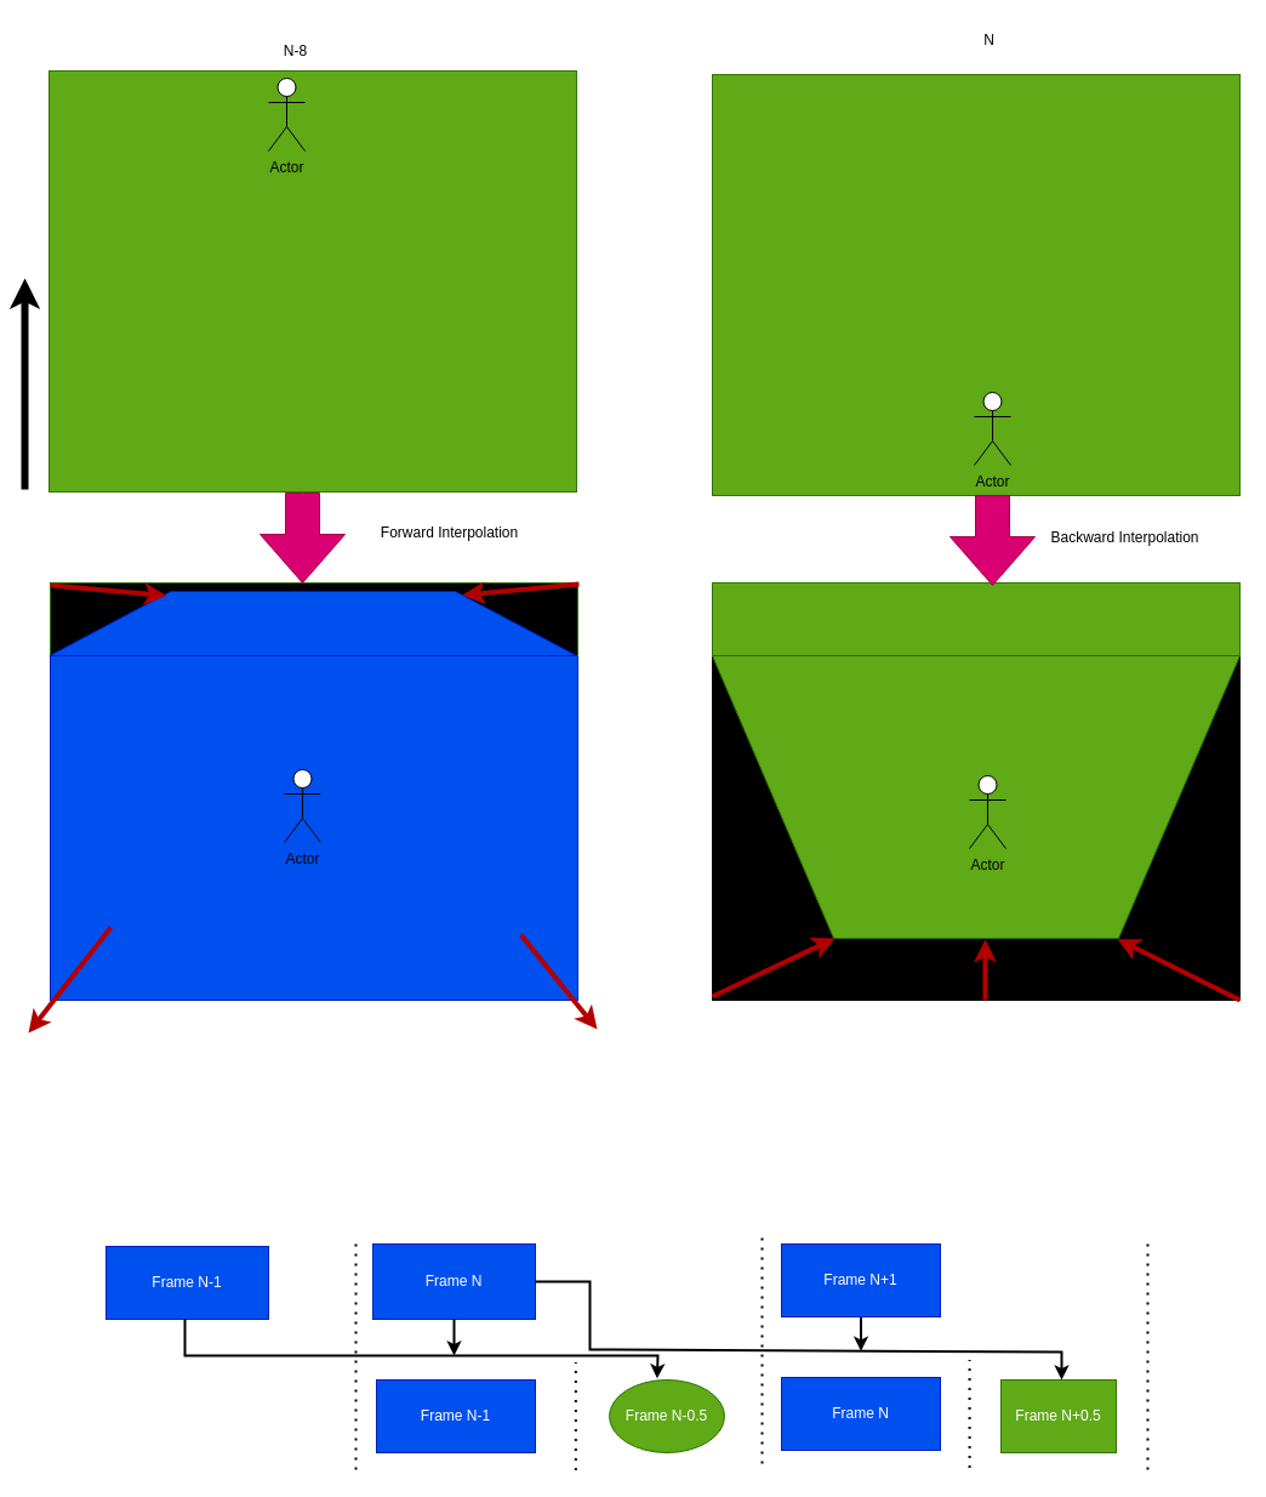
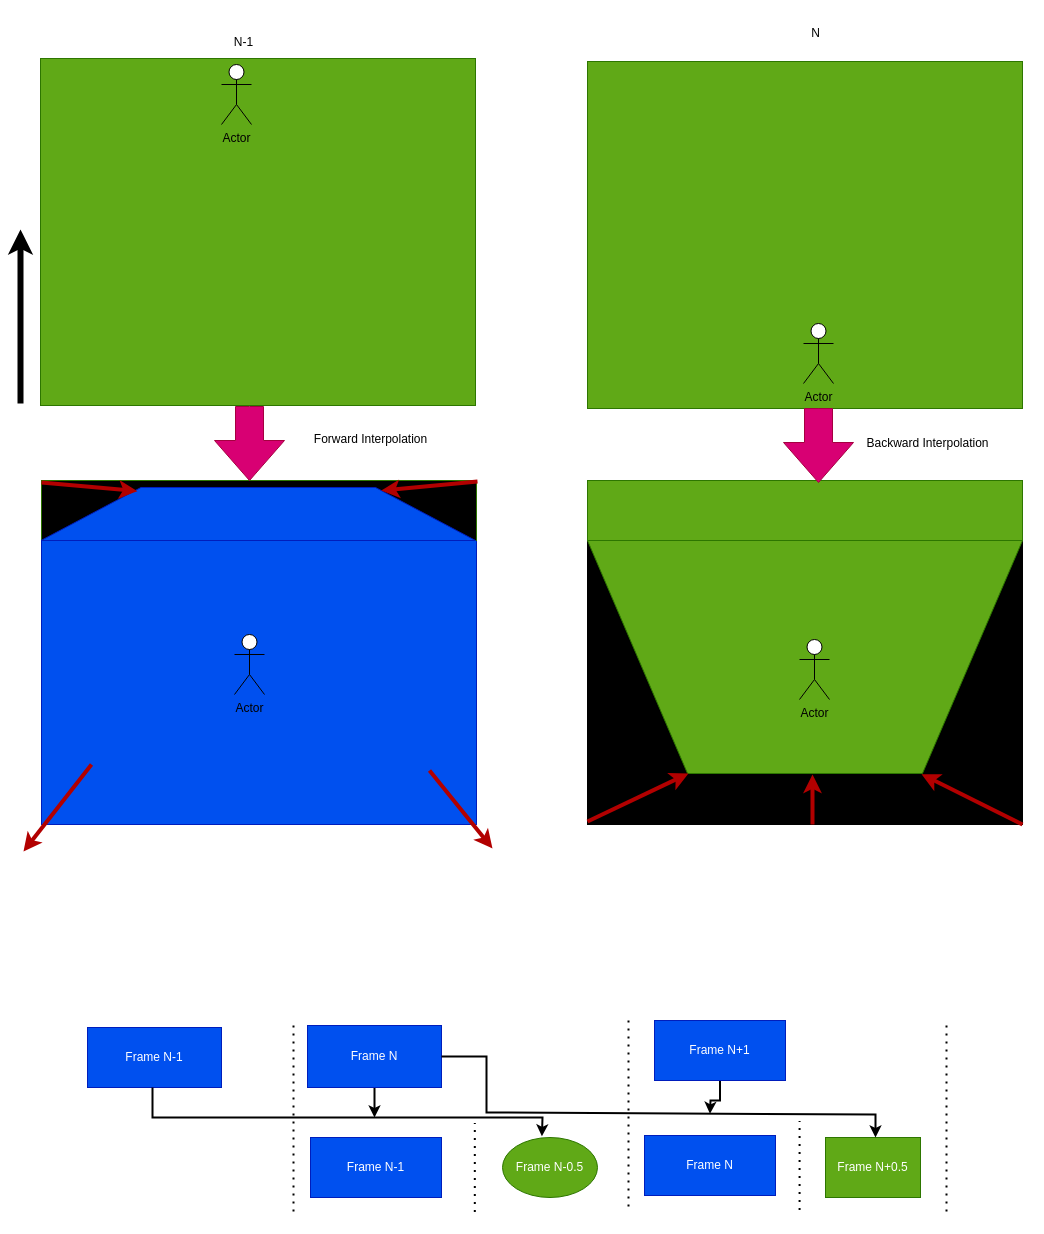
  <mxCell id="0" />
  <mxCell id="1" parent="0" />
  <mxCell id="2" value="" style="rounded=0;whiteSpace=wrap;html=1;fillColor=#000000;" vertex="1" parent="1"><mxGeometry x="587" y="540" width="435" height="284" as="geometry" /></mxCell>
  <mxCell id="3" value="" style="verticalLabelPosition=middle;verticalAlign=middle;html=1;shape=trapezoid;perimeter=trapezoidPerimeter;whiteSpace=wrap;size=0.23;arcSize=10;flipV=1;labelPosition=center;align=center;fillColor=#60a917;fontColor=#ffffff;strokeColor=#2D7600;" vertex="1" parent="1"><mxGeometry x="587" y="540" width="435" height="233" as="geometry" /></mxCell>
  <mxCell id="4" value="" style="rounded=0;whiteSpace=wrap;html=1;fillColor=#60a917;fontColor=#ffffff;strokeColor=#2D7600;" vertex="1" parent="1"><mxGeometry x="587" y="480" width="435" height="60" as="geometry" /></mxCell>
  <mxCell id="5" value="" style="endArrow=classic;html=1;rounded=1;fillColor=#e51400;strokeColor=#B20000;entryX=0.232;entryY=0;entryDx=0;entryDy=0;entryPerimeter=0;curved=0;strokeWidth=4;" edge="1" parent="1" target="3"><mxGeometry width="50" height="50" relative="1" as="geometry"><mxPoint x="587" y="821" as="sourcePoint" /><mxPoint x="637" y="771" as="targetPoint" /></mxGeometry></mxCell>
  <mxCell id="6" value="" style="endArrow=classic;html=1;rounded=1;fillColor=#e51400;strokeColor=#B20000;entryX=0.768;entryY=-0.003;entryDx=0;entryDy=0;entryPerimeter=0;curved=0;strokeWidth=4;" edge="1" parent="1" target="3"><mxGeometry width="50" height="50" relative="1" as="geometry"><mxPoint x="1022" y="824" as="sourcePoint" /><mxPoint x="1123" y="776" as="targetPoint" /></mxGeometry></mxCell>
  <mxCell id="7" value="" style="endArrow=classic;html=1;rounded=1;fillColor=#e51400;strokeColor=#B20000;curved=0;strokeWidth=4;" edge="1" parent="1"><mxGeometry width="50" height="50" relative="1" as="geometry"><mxPoint x="812" y="824" as="sourcePoint" /><mxPoint x="812" y="774" as="targetPoint" /></mxGeometry></mxCell>
  <mxCell id="8" value="" style="rounded=0;whiteSpace=wrap;html=1;fillColor=#0050ef;fontColor=#ffffff;strokeColor=#001DBC;" vertex="1" parent="1"><mxGeometry x="41" y="540" width="435" height="284" as="geometry" /></mxCell>
  <mxCell id="9" value="" style="rounded=0;whiteSpace=wrap;html=1;fillColor=#000000;fontColor=#ffffff;strokeColor=#2D7600;" vertex="1" parent="1"><mxGeometry x="41" y="480" width="435" height="60" as="geometry" /></mxCell>
  <mxCell id="10" value="" style="verticalLabelPosition=middle;verticalAlign=middle;html=1;shape=trapezoid;perimeter=trapezoidPerimeter;whiteSpace=wrap;size=0.23;arcSize=10;flipV=1;labelPosition=center;align=center;rotation=-180;fillColor=#0050ef;fontColor=#ffffff;strokeColor=#001DBC;" vertex="1" parent="1"><mxGeometry x="40.5" y="487" width="434.5" height="53" as="geometry" /></mxCell>
  <mxCell id="11" value="" style="endArrow=classic;html=1;rounded=1;fillColor=#e51400;strokeColor=#B20000;curved=0;strokeWidth=4;entryX=0.778;entryY=0.069;entryDx=0;entryDy=0;entryPerimeter=0;" edge="1" parent="1" target="10"><mxGeometry width="50" height="50" relative="1" as="geometry"><mxPoint x="41" y="482" as="sourcePoint" /><mxPoint x="41" y="432" as="targetPoint" /></mxGeometry></mxCell>
  <mxCell id="12" value="" style="endArrow=classic;html=1;rounded=1;fillColor=#e51400;strokeColor=#B20000;curved=0;strokeWidth=4;entryX=0.217;entryY=0.059;entryDx=0;entryDy=0;entryPerimeter=0;" edge="1" parent="1" target="10"><mxGeometry width="50" height="50" relative="1" as="geometry"><mxPoint x="477" y="481" as="sourcePoint" /><mxPoint x="430" y="511" as="targetPoint" /></mxGeometry></mxCell>
  <mxCell id="13" value="" style="endArrow=classic;html=1;rounded=1;fillColor=#e51400;strokeColor=#B20000;curved=0;strokeWidth=4;" edge="1" parent="1"><mxGeometry width="50" height="50" relative="1" as="geometry"><mxPoint x="91" y="764" as="sourcePoint" /><mxPoint x="23" y="851" as="targetPoint" /></mxGeometry></mxCell>
  <mxCell id="14" value="" style="endArrow=classic;html=1;rounded=1;fillColor=#e51400;strokeColor=#B20000;curved=0;strokeWidth=4;" edge="1" parent="1"><mxGeometry width="50" height="50" relative="1" as="geometry"><mxPoint x="429" y="770" as="sourcePoint" /><mxPoint x="492" y="848" as="targetPoint" /></mxGeometry></mxCell>
  <mxCell id="15" value="Actor" style="shape=umlActor;verticalLabelPosition=bottom;verticalAlign=top;html=1;outlineConnect=0;" vertex="1" parent="1"><mxGeometry x="799" y="639" width="30" height="60" as="geometry" /></mxCell>
  <mxCell id="16" value="Actor" style="shape=umlActor;verticalLabelPosition=bottom;verticalAlign=top;html=1;outlineConnect=0;" vertex="1" parent="1"><mxGeometry x="234" y="634" width="30" height="60" as="geometry" /></mxCell>
  <mxCell id="17" value="" style="rounded=0;whiteSpace=wrap;html=1;fillColor=#60a917;fontColor=#ffffff;strokeColor=#2D7600;" vertex="1" parent="1"><mxGeometry x="587" y="61" width="435" height="347" as="geometry" /></mxCell>
  <mxCell id="18" value="Actor" style="shape=umlActor;verticalLabelPosition=bottom;verticalAlign=top;html=1;outlineConnect=0;" vertex="1" parent="1"><mxGeometry x="803" y="323" width="30" height="60" as="geometry" /></mxCell>
  <mxCell id="19" value="" style="endArrow=classic;html=1;rounded=0;strokeWidth=6;" edge="1" parent="1"><mxGeometry width="50" height="50" relative="1" as="geometry"><mxPoint x="20" y="403" as="sourcePoint" /><mxPoint x="20" y="229" as="targetPoint" /></mxGeometry></mxCell>
  <mxCell id="20" value="" style="rounded=0;whiteSpace=wrap;html=1;fillColor=#60a917;fontColor=#ffffff;strokeColor=#2D7600;" vertex="1" parent="1"><mxGeometry x="40" y="58" width="435" height="347" as="geometry" /></mxCell>
  <mxCell id="21" value="Actor" style="shape=umlActor;verticalLabelPosition=bottom;verticalAlign=top;html=1;outlineConnect=0;" vertex="1" parent="1"><mxGeometry x="221" y="64" width="30" height="60" as="geometry" /></mxCell>
- <mxCell id="22" value="N-8" style="text;html=1;align=center;verticalAlign=middle;resizable=0;points=[];autosize=1;strokeColor=none;fillColor=none;" vertex="1" parent="1"><mxGeometry x="224.5" y="29" width="37" height="26" as="geometry" /></mxCell>
+ <mxCell id="22" value="N-1" style="text;html=1;align=center;verticalAlign=middle;resizable=0;points=[];autosize=1;strokeColor=none;fillColor=none;" vertex="1" parent="1"><mxGeometry x="224.5" y="29" width="37" height="26" as="geometry" /></mxCell>
  <mxCell id="23" value="N" style="text;html=1;align=center;verticalAlign=middle;resizable=0;points=[];autosize=1;strokeColor=none;fillColor=none;" vertex="1" parent="1"><mxGeometry x="801" y="20" width="27" height="26" as="geometry" /></mxCell>
  <mxCell id="24" value="" style="html=1;shadow=0;dashed=0;align=center;verticalAlign=middle;shape=mxgraph.arrows2.arrow;dy=0.6;dx=40;direction=south;notch=0;fillColor=#d80073;fontColor=#ffffff;strokeColor=#A50040;" vertex="1" parent="1"><mxGeometry x="214" y="406" width="70" height="74" as="geometry" /></mxCell>
  <mxCell id="25" value="" style="html=1;shadow=0;dashed=0;align=center;verticalAlign=middle;shape=mxgraph.arrows2.arrow;dy=0.6;dx=40;direction=south;notch=0;fillColor=#d80073;fontColor=#ffffff;strokeColor=#A50040;" vertex="1" parent="1"><mxGeometry x="783" y="408" width="70" height="74" as="geometry" /></mxCell>
  <mxCell id="26" value="Forward Interpolation" style="text;html=1;align=center;verticalAlign=middle;resizable=0;points=[];autosize=1;strokeColor=none;fillColor=none;" vertex="1" parent="1"><mxGeometry x="304" y="426" width="131" height="26" as="geometry" /></mxCell>
  <mxCell id="27" value="Backward Interpolation" style="text;html=1;align=center;verticalAlign=middle;resizable=0;points=[];autosize=1;strokeColor=none;fillColor=none;" vertex="1" parent="1"><mxGeometry x="857" y="430" width="140" height="26" as="geometry" /></mxCell>
  <mxCell id="28" style="edgeStyle=orthogonalEdgeStyle;rounded=0;orthogonalLoop=1;jettySize=auto;html=1;strokeWidth=2;" edge="1" parent="1" source="29"><mxGeometry relative="1" as="geometry"><mxPoint x="374" y="1117" as="targetPoint" /></mxGeometry></mxCell>
  <mxCell id="29" value="Frame N" style="rounded=0;whiteSpace=wrap;html=1;fillColor=#0050ef;fontColor=#ffffff;strokeColor=#001DBC;" vertex="1" parent="1"><mxGeometry x="307" y="1025" width="134" height="62" as="geometry" /></mxCell>
  <mxCell id="30" style="edgeStyle=orthogonalEdgeStyle;rounded=0;orthogonalLoop=1;jettySize=auto;html=1;strokeWidth=2;" edge="1" parent="1" source="31"><mxGeometry relative="1" as="geometry"><mxPoint x="709.5" y="1113.299" as="targetPoint" /></mxGeometry></mxCell>
- <mxCell id="31" value="Frame N+1" style="rounded=0;whiteSpace=wrap;html=1;fillColor=#0050ef;fontColor=#ffffff;strokeColor=#001DBC;" vertex="1" parent="1"><mxGeometry x="644" y="1025" width="131" height="60" as="geometry" /></mxCell>
+ <mxCell id="31" value="Frame N+1" style="rounded=0;whiteSpace=wrap;html=1;fillColor=#0050ef;fontColor=#ffffff;strokeColor=#001DBC;" vertex="1" parent="1"><mxGeometry x="654" y="1020" width="131" height="60" as="geometry" /></mxCell>
  <mxCell id="32" value="Frame N-1" style="rounded=0;whiteSpace=wrap;html=1;fillColor=#0050ef;fontColor=#ffffff;strokeColor=#001DBC;" vertex="1" parent="1"><mxGeometry x="310" y="1137" width="131" height="60" as="geometry" /></mxCell>
  <mxCell id="33" value="Frame N-0.5" style="ellipse;whiteSpace=wrap;html=1;fillColor=#60a917;fontColor=#ffffff;strokeColor=#2D7600;" vertex="1" parent="1"><mxGeometry x="502" y="1137" width="95" height="60" as="geometry" /></mxCell>
  <mxCell id="34" value="" style="endArrow=none;dashed=1;html=1;dashPattern=1 3;strokeWidth=2;rounded=0;" edge="1" parent="1"><mxGeometry width="50" height="50" relative="1" as="geometry"><mxPoint x="293" y="1211" as="sourcePoint" /><mxPoint x="293" y="1025" as="targetPoint" /></mxGeometry></mxCell>
  <mxCell id="35" value="" style="endArrow=none;dashed=1;html=1;dashPattern=1 3;strokeWidth=2;rounded=0;" edge="1" parent="1"><mxGeometry width="50" height="50" relative="1" as="geometry"><mxPoint x="628" y="1206" as="sourcePoint" /><mxPoint x="628" y="1020" as="targetPoint" /></mxGeometry></mxCell>
  <mxCell id="36" value="" style="endArrow=none;dashed=1;html=1;dashPattern=1 3;strokeWidth=2;rounded=0;" edge="1" parent="1"><mxGeometry width="50" height="50" relative="1" as="geometry"><mxPoint x="474.31" y="1211.5" as="sourcePoint" /><mxPoint x="474.31" y="1122.5" as="targetPoint" /></mxGeometry></mxCell>
  <mxCell id="37" value="Frame N" style="rounded=0;whiteSpace=wrap;html=1;fillColor=#0050ef;fontColor=#ffffff;strokeColor=#001DBC;" vertex="1" parent="1"><mxGeometry x="644" y="1135" width="131" height="60" as="geometry" /></mxCell>
  <mxCell id="38" value="Frame N+0.5" style="rounded=0;whiteSpace=wrap;html=1;fillColor=#60a917;fontColor=#ffffff;strokeColor=#2D7600;" vertex="1" parent="1"><mxGeometry x="825" y="1137" width="95" height="60" as="geometry" /></mxCell>
  <mxCell id="39" value="" style="endArrow=none;dashed=1;html=1;dashPattern=1 3;strokeWidth=2;rounded=0;" edge="1" parent="1"><mxGeometry width="50" height="50" relative="1" as="geometry"><mxPoint x="946" y="1211" as="sourcePoint" /><mxPoint x="946" y="1025" as="targetPoint" /></mxGeometry></mxCell>
  <mxCell id="40" value="" style="endArrow=none;dashed=1;html=1;dashPattern=1 3;strokeWidth=2;rounded=0;" edge="1" parent="1"><mxGeometry width="50" height="50" relative="1" as="geometry"><mxPoint x="799.08" y="1209.5" as="sourcePoint" /><mxPoint x="799.08" y="1120.5" as="targetPoint" /></mxGeometry></mxCell>
  <mxCell id="41" value="Frame N-1" style="rounded=0;whiteSpace=wrap;html=1;fillColor=#0050ef;fontColor=#ffffff;strokeColor=#001DBC;" vertex="1" parent="1"><mxGeometry x="87" y="1027" width="134" height="60" as="geometry" /></mxCell>
  <mxCell id="42" value="" style="endArrow=classic;html=1;rounded=0;exitX=0.5;exitY=1;exitDx=0;exitDy=0;strokeWidth=2;entryX=0.415;entryY=-0.019;entryDx=0;entryDy=0;entryPerimeter=0;" edge="1" parent="1" target="33"><mxGeometry width="50" height="50" relative="1" as="geometry"><mxPoint x="152" y="1087" as="sourcePoint" /><mxPoint x="544" y="1137" as="targetPoint" /><Array as="points"><mxPoint x="152" y="1117" /><mxPoint x="542" y="1117" /></Array></mxGeometry></mxCell>
  <mxCell id="43" value="" style="endArrow=classic;html=1;rounded=0;exitX=1;exitY=0.5;exitDx=0;exitDy=0;strokeWidth=2;entryX=0.415;entryY=-0.019;entryDx=0;entryDy=0;entryPerimeter=0;" edge="1" parent="1" source="29"><mxGeometry width="50" height="50" relative="1" as="geometry"><mxPoint x="486" y="1088" as="sourcePoint" /><mxPoint x="875" y="1137" as="targetPoint" /><Array as="points"><mxPoint x="486" y="1056" /><mxPoint x="486" y="1112" /><mxPoint x="875" y="1114" /></Array></mxGeometry></mxCell>
